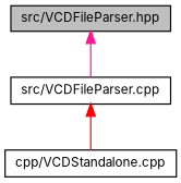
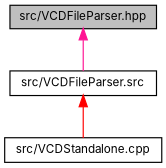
  digraph {
    fontname=Inter
    node [color=black fillcolor=white fontname=Inter fontsize=10 shape=record style=filled]
    edge [dir=back fontname=Inter fontsize=10 labelfontname=Helvetica labelfontsize=10 style=solid]
    n1 [fillcolor=grey75 fontcolor=black height=0.2 label="src/VCDFileParser.hpp" width=0.4]
-   n2 [height=0.2 label="src/VCDFileParser.cpp" width=0.4]
-   n3 [height=0.2 label="cpp/VCDStandalone.cpp" width=0.4]
+   n2 [height=0.2 label="src/VCDFileParser.src" width=0.4]
+   n3 [height=0.2 label="src/VCDStandalone.cpp" width=0.4]
    n1 -> n2 [color=deeppink]
    n2 -> n3 [color=red]
  }
